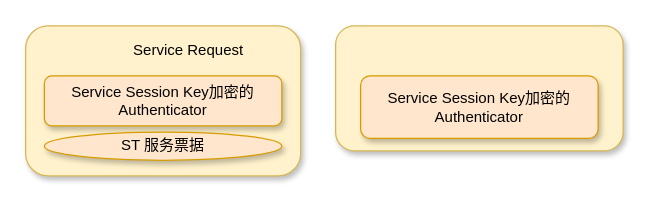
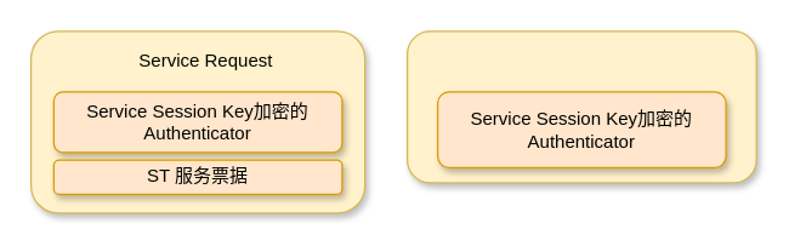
  <mxCell id="0" />
  <mxCell id="1" parent="0" />
  <mxCell id="2" value="" style="rounded=1;whiteSpace=wrap;html=1;fillColor=#fff2cc;strokeColor=#d6b656;shadow=1;" parent="1" vertex="1"><mxGeometry x="20" y="20" width="220" height="120" as="geometry" /></mxCell>
  <mxCell id="3" value="" style="rounded=1;whiteSpace=wrap;html=1;fillColor=#fff2cc;strokeColor=#d6b656;shadow=1;" parent="1" vertex="1"><mxGeometry x="268" y="20" width="230" height="100" as="geometry" /></mxCell>
- <mxCell id="4" value="Service Request" style="text;html=1;align=center;verticalAlign=middle;resizable=0;points=[];autosize=1;shadow=1;" parent="1" vertex="1"><mxGeometry x="100" y="30" width="100" height="20" as="geometry" /></mxCell>
+ <mxCell id="4" value="Service Request" style="text;html=1;align=center;verticalAlign=middle;resizable=0;points=[];autosize=1;shadow=1;" parent="1" vertex="1"><mxGeometry x="85" y="30" width="100" height="20" as="geometry" /></mxCell>
  <mxCell id="5" value="Service Session Key加密的Authenticator" style="rounded=1;whiteSpace=wrap;html=1;fillColor=#ffe6cc;strokeColor=#d79b00;shadow=1;" parent="1" vertex="1"><mxGeometry x="35" y="60" width="190" height="40" as="geometry" /></mxCell>
  <mxCell id="6" value="Service Session Key加密的Authenticator" style="rounded=1;whiteSpace=wrap;html=1;fillColor=#ffe6cc;strokeColor=#d79b00;shadow=1;" parent="1" vertex="1"><mxGeometry x="288" y="60" width="190" height="50" as="geometry" /></mxCell>
- <mxCell id="7" value="ST 服务票据" style="ellipse;whiteSpace=wrap;html=1;fillColor=#ffe6cc;strokeColor=#d79b00;shadow=1;" parent="1" vertex="1"><mxGeometry x="35" y="105" width="190" height="22.5" as="geometry" /></mxCell>
+ <mxCell id="7" value="ST 服务票据" style="rounded=1;whiteSpace=wrap;html=1;fillColor=#ffe6cc;strokeColor=#d79b00;shadow=1;" parent="1" vertex="1"><mxGeometry x="35" y="105" width="190" height="22.5" as="geometry" /></mxCell>
